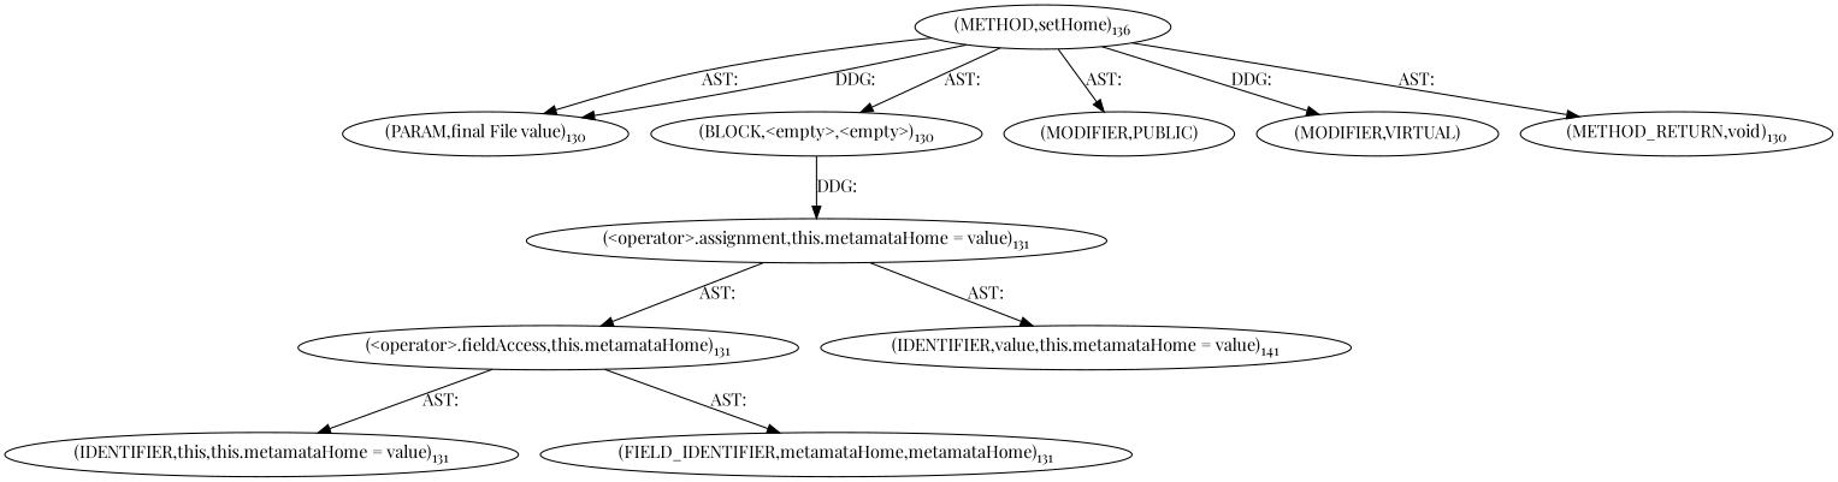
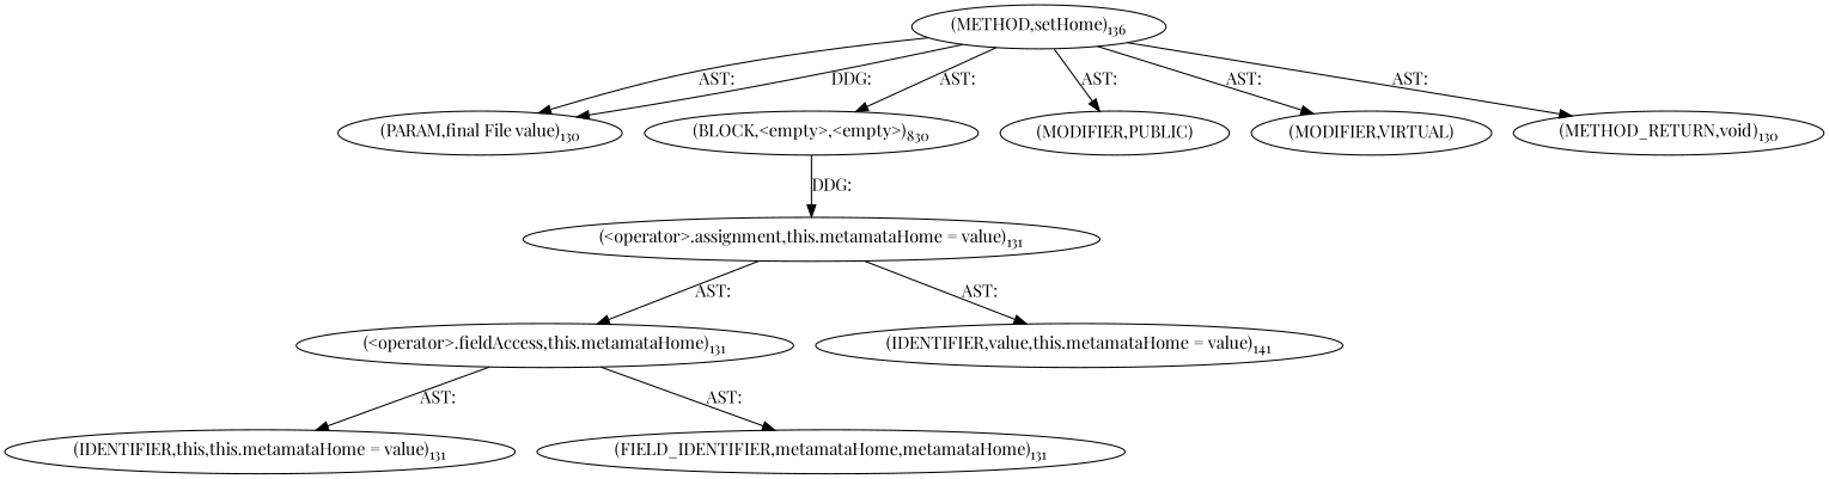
  digraph {
    fontname="Playfair Display"
    node [fontname="Playfair Display"]
    edge [fontname="Playfair Display"]
    n1 [label=<(METHOD,setHome)<SUB>136</SUB>>]
    n2 [label=<(PARAM,final File value)<SUB>130</SUB>>]
-   n3 [label=<(BLOCK,&lt;empty&gt;,&lt;empty&gt;)<SUB>130</SUB>>]
+   n3 [label=<(BLOCK,&lt;empty&gt;,&lt;empty&gt;)<SUB>830</SUB>>]
    n4 [label=<(MODIFIER,PUBLIC)>]
    n5 [label=<(MODIFIER,VIRTUAL)>]
    n6 [label=<(METHOD_RETURN,void)<SUB>130</SUB>>]
    n7 [label=<(&lt;operator&gt;.assignment,this.metamataHome = value)<SUB>131</SUB>>]
    n8 [label=<(&lt;operator&gt;.fieldAccess,this.metamataHome)<SUB>131</SUB>>]
    n9 [label=<(IDENTIFIER,value,this.metamataHome = value)<SUB>141</SUB>>]
    n10 [label=<(IDENTIFIER,this,this.metamataHome = value)<SUB>131</SUB>>]
    n11 [label=<(FIELD_IDENTIFIER,metamataHome,metamataHome)<SUB>131</SUB>>]
    n1 -> n2 [label="AST: "]
    n1 -> n2 [label="DDG: "]
    n1 -> n3 [label="AST: "]
    n1 -> n4 [label="AST: "]
-   n1 -> n5 [label="DDG: "]
+   n1 -> n5 [label="AST: "]
    n1 -> n6 [label="AST: "]
    n3 -> n7 [label="DDG: "]
    n7 -> n8 [label="AST: "]
    n7 -> n9 [label="AST: "]
    n8 -> n10 [label="AST: "]
    n8 -> n11 [label="AST: "]
  }
